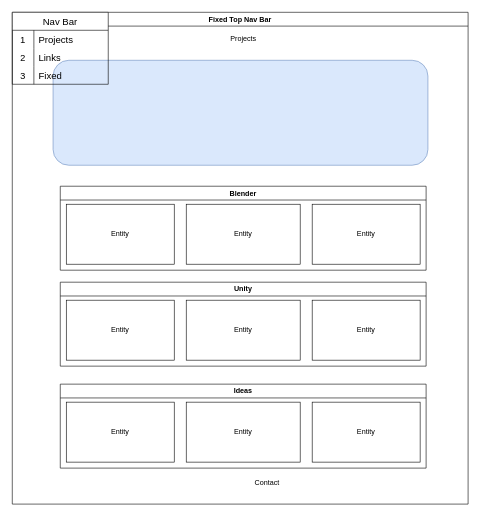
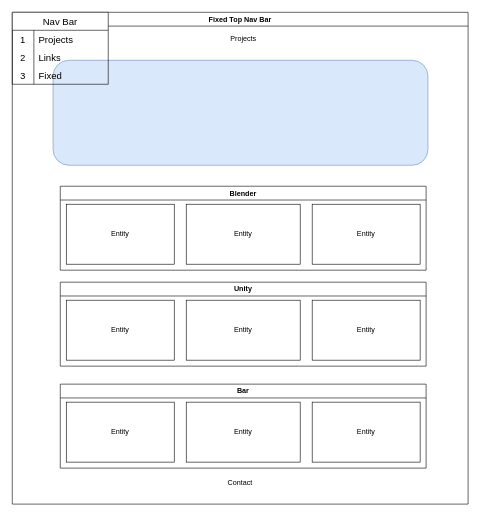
  <mxCell id="0" />
  <mxCell id="1" parent="0" />
  <mxCell id="2" value="Fixed Top Nav Bar" style="swimlane;whiteSpace=wrap;html=1;" parent="1" vertex="1"><mxGeometry x="20" y="20" width="760" height="820" as="geometry" /></mxCell>
  <mxCell id="3" value="" style="rounded=1;whiteSpace=wrap;html=1;fillColor=#dae8fc;fillStyle=auto;strokeColor=#6c8ebf;" parent="2" vertex="1"><mxGeometry x="68" y="80" width="625" height="175" as="geometry" /></mxCell>
  <mxCell id="4" value="Projects" style="text;html=1;align=center;verticalAlign=middle;whiteSpace=wrap;rounded=0;" parent="2" vertex="1"><mxGeometry x="358" y="30" width="55" height="30" as="geometry" /></mxCell>
  <mxCell id="5" value="Nav Bar" style="shape=table;startSize=30;container=1;collapsible=0;childLayout=tableLayout;fixedRows=1;rowLines=0;fontStyle=0;strokeColor=default;fontSize=16;fillColor=default;" parent="2" vertex="1"><mxGeometry width="160" height="120" as="geometry" /></mxCell>
  <mxCell id="6" value="" style="shape=tableRow;horizontal=0;startSize=0;swimlaneHead=0;swimlaneBody=0;top=0;left=0;bottom=0;right=0;collapsible=0;dropTarget=0;fillColor=none;points=[[0,0.5],[1,0.5]];portConstraint=eastwest;strokeColor=inherit;fontSize=16;" parent="5" vertex="1"><mxGeometry y="30" width="160" height="30" as="geometry" /></mxCell>
  <mxCell id="7" value="1" style="shape=partialRectangle;html=1;whiteSpace=wrap;connectable=0;fillColor=none;top=0;left=0;bottom=0;right=0;overflow=hidden;pointerEvents=1;strokeColor=inherit;fontSize=16;" parent="6" vertex="1"><mxGeometry width="36" height="30" as="geometry"><mxRectangle width="36" height="30" as="alternateBounds" /></mxGeometry></mxCell>
  <mxCell id="8" value="Projects" style="shape=partialRectangle;html=1;whiteSpace=wrap;connectable=0;fillColor=none;top=0;left=0;bottom=0;right=0;align=left;spacingLeft=6;overflow=hidden;strokeColor=inherit;fontSize=16;" parent="6" vertex="1"><mxGeometry x="36" width="124" height="30" as="geometry"><mxRectangle width="124" height="30" as="alternateBounds" /></mxGeometry></mxCell>
  <mxCell id="9" value="" style="shape=tableRow;horizontal=0;startSize=0;swimlaneHead=0;swimlaneBody=0;top=0;left=0;bottom=0;right=0;collapsible=0;dropTarget=0;fillColor=none;points=[[0,0.5],[1,0.5]];portConstraint=eastwest;strokeColor=inherit;fontSize=16;" parent="5" vertex="1"><mxGeometry y="60" width="160" height="30" as="geometry" /></mxCell>
  <mxCell id="10" value="2" style="shape=partialRectangle;html=1;whiteSpace=wrap;connectable=0;fillColor=none;top=0;left=0;bottom=0;right=0;overflow=hidden;strokeColor=inherit;fontSize=16;" parent="9" vertex="1"><mxGeometry width="36" height="30" as="geometry"><mxRectangle width="36" height="30" as="alternateBounds" /></mxGeometry></mxCell>
  <mxCell id="11" value="Links" style="shape=partialRectangle;html=1;whiteSpace=wrap;connectable=0;fillColor=none;top=0;left=0;bottom=0;right=0;align=left;spacingLeft=6;overflow=hidden;strokeColor=inherit;fontSize=16;" parent="9" vertex="1"><mxGeometry x="36" width="124" height="30" as="geometry"><mxRectangle width="124" height="30" as="alternateBounds" /></mxGeometry></mxCell>
  <mxCell id="12" value="" style="shape=tableRow;horizontal=0;startSize=0;swimlaneHead=0;swimlaneBody=0;top=0;left=0;bottom=0;right=0;collapsible=0;dropTarget=0;fillColor=none;points=[[0,0.5],[1,0.5]];portConstraint=eastwest;strokeColor=inherit;fontSize=16;" parent="5" vertex="1"><mxGeometry y="90" width="160" height="30" as="geometry" /></mxCell>
  <mxCell id="13" value="3" style="shape=partialRectangle;html=1;whiteSpace=wrap;connectable=0;fillColor=none;top=0;left=0;bottom=0;right=0;overflow=hidden;strokeColor=inherit;fontSize=16;" parent="12" vertex="1"><mxGeometry width="36" height="30" as="geometry"><mxRectangle width="36" height="30" as="alternateBounds" /></mxGeometry></mxCell>
  <mxCell id="14" value="Fixed" style="shape=partialRectangle;html=1;whiteSpace=wrap;connectable=0;fillColor=none;top=0;left=0;bottom=0;right=0;align=left;spacingLeft=6;overflow=hidden;strokeColor=inherit;fontSize=16;" parent="12" vertex="1"><mxGeometry x="36" width="124" height="30" as="geometry"><mxRectangle width="124" height="30" as="alternateBounds" /></mxGeometry></mxCell>
  <mxCell id="15" value="Blender" style="swimlane;whiteSpace=wrap;html=1;" parent="2" vertex="1"><mxGeometry x="80" y="290" width="610" height="140" as="geometry" /></mxCell>
  <mxCell id="16" value="Entity" style="whiteSpace=wrap;html=1;align=center;" parent="15" vertex="1"><mxGeometry x="10" y="30" width="180" height="100" as="geometry" /></mxCell>
  <mxCell id="17" value="Entity" style="whiteSpace=wrap;html=1;align=center;" parent="15" vertex="1"><mxGeometry x="210" y="30" width="190" height="100" as="geometry" /></mxCell>
  <mxCell id="18" value="Entity" style="whiteSpace=wrap;html=1;align=center;" parent="15" vertex="1"><mxGeometry x="420" y="30" width="180" height="100" as="geometry" /></mxCell>
  <mxCell id="19" value="Unity" style="swimlane;whiteSpace=wrap;html=1;startSize=23;" parent="2" vertex="1"><mxGeometry x="80" y="450" width="610" height="140" as="geometry" /></mxCell>
  <mxCell id="20" value="Entity" style="whiteSpace=wrap;html=1;align=center;" parent="19" vertex="1"><mxGeometry x="210" y="30" width="190" height="100" as="geometry" /></mxCell>
  <mxCell id="21" value="Entity" style="whiteSpace=wrap;html=1;align=center;" parent="19" vertex="1"><mxGeometry x="420" y="30" width="180" height="100" as="geometry" /></mxCell>
  <mxCell id="22" value="Entity" style="whiteSpace=wrap;html=1;align=center;" parent="19" vertex="1"><mxGeometry x="10" y="30" width="180" height="100" as="geometry" /></mxCell>
- <mxCell id="23" value="Ideas" style="swimlane;whiteSpace=wrap;html=1;" parent="2" vertex="1"><mxGeometry x="80" y="620" width="610" height="140" as="geometry" /></mxCell>
+ <mxCell id="23" value="Bar" style="swimlane;whiteSpace=wrap;html=1;" parent="2" vertex="1"><mxGeometry x="80" y="620" width="610" height="140" as="geometry" /></mxCell>
  <mxCell id="24" value="Entity" style="whiteSpace=wrap;html=1;align=center;" parent="23" vertex="1"><mxGeometry x="10" y="30" width="180" height="100" as="geometry" /></mxCell>
  <mxCell id="25" value="Entity" style="whiteSpace=wrap;html=1;align=center;" parent="23" vertex="1"><mxGeometry x="210" y="30" width="190" height="100" as="geometry" /></mxCell>
  <mxCell id="26" value="Entity" style="whiteSpace=wrap;html=1;align=center;" parent="23" vertex="1"><mxGeometry x="420" y="30" width="180" height="100" as="geometry" /></mxCell>
- <mxCell id="27" value="Contact" style="text;html=1;align=center;verticalAlign=middle;whiteSpace=wrap;rounded=0;" vertex="1" parent="2"><mxGeometry x="395" y="770" width="60" height="30" as="geometry" /></mxCell>
+ <mxCell id="27" value="Contact" style="text;html=1;align=center;verticalAlign=middle;whiteSpace=wrap;rounded=0;" vertex="1" parent="2"><mxGeometry x="350" y="770" width="60" height="30" as="geometry" /></mxCell>
